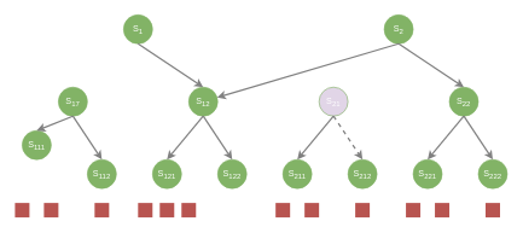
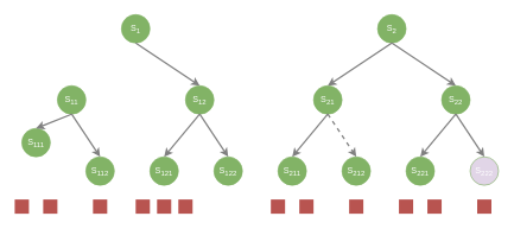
  <mxCell id="0" />
  <mxCell id="1" parent="0" />
  <mxCell id="2" value="S&lt;sub&gt;1&lt;/sub&gt;" style="ellipse;whiteSpace=wrap;html=1;aspect=fixed;fillColor=#82B366;strokeColor=#82b366;fontColor=#FFFFFF;fontStyle=0;fontSize=12;" vertex="1" parent="1"><mxGeometry x="170" y="20" width="40" height="40" as="geometry" /></mxCell>
- <mxCell id="3" value="S&lt;sub&gt;17&lt;/sub&gt;" style="ellipse;whiteSpace=wrap;html=1;aspect=fixed;fillColor=#82B366;strokeColor=#82b366;fontColor=#FFFFFF;fontStyle=0;fontSize=12;" vertex="1" parent="1"><mxGeometry x="80" y="120" width="40" height="40" as="geometry" /></mxCell>
+ <mxCell id="3" value="S&lt;sub&gt;11&lt;/sub&gt;" style="ellipse;whiteSpace=wrap;html=1;aspect=fixed;fillColor=#82B366;strokeColor=#82b366;fontColor=#FFFFFF;fontStyle=0;fontSize=12;" vertex="1" parent="1"><mxGeometry x="80" y="120" width="40" height="40" as="geometry" /></mxCell>
  <mxCell id="4" value="S&lt;sub&gt;12&lt;/sub&gt;" style="ellipse;whiteSpace=wrap;html=1;aspect=fixed;fillColor=#82B366;strokeColor=#82b366;fontColor=#FFFFFF;fontStyle=0;fontSize=12;" vertex="1" parent="1"><mxGeometry x="260" y="120" width="40" height="40" as="geometry" /></mxCell>
  <mxCell id="5" value="S&lt;sub&gt;111&lt;/sub&gt;" style="ellipse;whiteSpace=wrap;html=1;aspect=fixed;fillColor=#82B366;strokeColor=#82b366;fontColor=#FFFFFF;fontStyle=0;fontSize=12;" vertex="1" parent="1"><mxGeometry x="30" y="180" width="40" height="40" as="geometry" /></mxCell>
  <mxCell id="6" value="S&lt;sub&gt;112&lt;/sub&gt;" style="ellipse;whiteSpace=wrap;html=1;aspect=fixed;fillColor=#82B366;strokeColor=#82b366;fontColor=#FFFFFF;fontStyle=0;fontSize=12;" vertex="1" parent="1"><mxGeometry x="120" y="220" width="40" height="40" as="geometry" /></mxCell>
  <mxCell id="7" value="S&lt;sub&gt;121&lt;/sub&gt;" style="ellipse;whiteSpace=wrap;html=1;aspect=fixed;fillColor=#82B366;strokeColor=#82b366;fontColor=#FFFFFF;fontStyle=0;fontSize=12;" vertex="1" parent="1"><mxGeometry x="210" y="220" width="40" height="40" as="geometry" /></mxCell>
  <mxCell id="8" value="S&lt;sub&gt;122&lt;/sub&gt;" style="ellipse;whiteSpace=wrap;html=1;aspect=fixed;fillColor=#82B366;strokeColor=#82b366;fontColor=#FFFFFF;fontStyle=0;fontSize=12;" vertex="1" parent="1"><mxGeometry x="300" y="220" width="40" height="40" as="geometry" /></mxCell>
  <mxCell id="9" value="" style="rounded=0;whiteSpace=wrap;html=1;fillColor=#B85450;fontSize=12;strokeColor=none;" vertex="1" parent="1"><mxGeometry x="20" y="280" width="20" height="20" as="geometry" /></mxCell>
  <mxCell id="10" value="" style="rounded=0;whiteSpace=wrap;html=1;fillColor=#B85450;fontSize=12;strokeColor=none;" vertex="1" parent="1"><mxGeometry x="60" y="280" width="20" height="20" as="geometry" /></mxCell>
  <mxCell id="11" value="" style="rounded=0;whiteSpace=wrap;html=1;fillColor=#B85450;fontSize=12;strokeColor=none;" vertex="1" parent="1"><mxGeometry x="130" y="280" width="20" height="20" as="geometry" /></mxCell>
  <mxCell id="12" value="" style="rounded=0;whiteSpace=wrap;html=1;fillColor=#B85450;fontSize=12;strokeColor=none;" vertex="1" parent="1"><mxGeometry x="220" y="280" width="20" height="20" as="geometry" /></mxCell>
  <mxCell id="13" value="" style="rounded=0;whiteSpace=wrap;html=1;fillColor=#B85450;fontSize=12;strokeColor=none;" vertex="1" parent="1"><mxGeometry x="190" y="280" width="20" height="20" as="geometry" /></mxCell>
  <mxCell id="14" value="" style="rounded=0;whiteSpace=wrap;html=1;fillColor=#B85450;fontSize=12;strokeColor=none;" vertex="1" parent="1"><mxGeometry x="250" y="280" width="20" height="20" as="geometry" /></mxCell>
  <mxCell id="15" value="S&lt;sub&gt;2&lt;/sub&gt;" style="ellipse;whiteSpace=wrap;html=1;aspect=fixed;fillColor=#82B366;strokeColor=#82b366;fontColor=#FFFFFF;fontStyle=0;fontSize=12;" vertex="1" parent="1"><mxGeometry x="530" y="20" width="40" height="40" as="geometry" /></mxCell>
- <mxCell id="16" value="S&lt;sub&gt;21&lt;/sub&gt;" style="ellipse;whiteSpace=wrap;html=1;aspect=fixed;fillColor=#e1d5e7;strokeColor=#82b366;fontColor=#FFFFFF;fontStyle=0;fontSize=12;" vertex="1" parent="1"><mxGeometry x="440" y="120" width="40" height="40" as="geometry" /></mxCell>
+ <mxCell id="16" value="S&lt;sub&gt;21&lt;/sub&gt;" style="ellipse;whiteSpace=wrap;html=1;aspect=fixed;fillColor=#82B366;strokeColor=#82b366;fontColor=#FFFFFF;fontStyle=0;fontSize=12;" vertex="1" parent="1"><mxGeometry x="440" y="120" width="40" height="40" as="geometry" /></mxCell>
  <mxCell id="17" value="S&lt;sub&gt;22&lt;/sub&gt;" style="ellipse;whiteSpace=wrap;html=1;aspect=fixed;fillColor=#82B366;strokeColor=#82b366;fontColor=#FFFFFF;fontStyle=0;fontSize=12;" vertex="1" parent="1"><mxGeometry x="620" y="120" width="40" height="40" as="geometry" /></mxCell>
  <mxCell id="18" value="S&lt;sub&gt;211&lt;/sub&gt;" style="ellipse;whiteSpace=wrap;html=1;aspect=fixed;fillColor=#82B366;strokeColor=#82b366;fontColor=#FFFFFF;fontStyle=0;fontSize=12;" vertex="1" parent="1"><mxGeometry x="390" y="220" width="40" height="40" as="geometry" /></mxCell>
  <mxCell id="19" value="S&lt;sub&gt;212&lt;/sub&gt;" style="ellipse;whiteSpace=wrap;html=1;aspect=fixed;fillColor=#82B366;strokeColor=#82b366;fontColor=#FFFFFF;fontStyle=0;fontSize=12;" vertex="1" parent="1"><mxGeometry x="480" y="220" width="40" height="40" as="geometry" /></mxCell>
  <mxCell id="20" value="S&lt;sub&gt;221&lt;/sub&gt;" style="ellipse;whiteSpace=wrap;html=1;aspect=fixed;fillColor=#82B366;strokeColor=#82b366;fontColor=#FFFFFF;fontStyle=0;fontSize=12;" vertex="1" parent="1"><mxGeometry x="570" y="220" width="40" height="40" as="geometry" /></mxCell>
- <mxCell id="21" value="S&lt;sub&gt;222&lt;/sub&gt;" style="ellipse;whiteSpace=wrap;html=1;aspect=fixed;fillColor=#82B366;strokeColor=#82b366;fontColor=#FFFFFF;fontStyle=0;fontSize=12;" vertex="1" parent="1"><mxGeometry x="660" y="220" width="40" height="40" as="geometry" /></mxCell>
+ <mxCell id="21" value="S&lt;sub&gt;222&lt;/sub&gt;" style="ellipse;whiteSpace=wrap;html=1;aspect=fixed;fillColor=#e1d5e7;strokeColor=#82b366;fontColor=#FFFFFF;fontStyle=0;fontSize=12;" vertex="1" parent="1"><mxGeometry x="660" y="220" width="40" height="40" as="geometry" /></mxCell>
  <mxCell id="22" value="" style="rounded=0;whiteSpace=wrap;html=1;fillColor=#B85450;fontSize=12;strokeColor=none;" vertex="1" parent="1"><mxGeometry x="380" y="280" width="20" height="20" as="geometry" /></mxCell>
  <mxCell id="23" value="" style="rounded=0;whiteSpace=wrap;html=1;fillColor=#B85450;fontSize=12;strokeColor=none;" vertex="1" parent="1"><mxGeometry x="420" y="280" width="20" height="20" as="geometry" /></mxCell>
  <mxCell id="24" value="" style="rounded=0;whiteSpace=wrap;html=1;fillColor=#B85450;fontSize=12;strokeColor=none;" vertex="1" parent="1"><mxGeometry x="490" y="280" width="20" height="20" as="geometry" /></mxCell>
  <mxCell id="25" value="" style="rounded=0;whiteSpace=wrap;html=1;fillColor=#B85450;fontSize=12;strokeColor=none;" vertex="1" parent="1"><mxGeometry x="670" y="280" width="20" height="20" as="geometry" /></mxCell>
  <mxCell id="26" value="" style="rounded=0;whiteSpace=wrap;html=1;fillColor=#B85450;fontSize=12;strokeColor=none;" vertex="1" parent="1"><mxGeometry x="560" y="280" width="20" height="20" as="geometry" /></mxCell>
  <mxCell id="27" value="" style="rounded=0;whiteSpace=wrap;html=1;fillColor=#B85450;fontSize=12;strokeColor=none;" vertex="1" parent="1"><mxGeometry x="600" y="280" width="20" height="20" as="geometry" /></mxCell>
  <mxCell id="28" style="rounded=0;orthogonalLoop=1;jettySize=auto;html=1;exitX=0.5;exitY=1;exitDx=0;exitDy=0;fontSize=12;fontColor=#FFFFFF;entryX=0.5;entryY=0;entryDx=0;entryDy=0;strokeWidth=2;strokeColor=#808080;" edge="1" parent="1" source="2" target="4"><mxGeometry relative="1" as="geometry"><mxPoint x="200" y="100" as="sourcePoint" /><mxPoint x="110" y="130" as="targetPoint" /></mxGeometry></mxCell>
  <mxCell id="29" style="rounded=0;orthogonalLoop=1;jettySize=auto;html=1;exitX=0.5;exitY=1;exitDx=0;exitDy=0;fontSize=12;fontColor=#FFFFFF;entryX=0.5;entryY=0;entryDx=0;entryDy=0;strokeWidth=2;strokeColor=#808080;" edge="1" parent="1" source="3" target="5"><mxGeometry relative="1" as="geometry"><mxPoint x="210" y="110" as="sourcePoint" /><mxPoint x="120" y="140" as="targetPoint" /></mxGeometry></mxCell>
  <mxCell id="30" style="rounded=0;orthogonalLoop=1;jettySize=auto;html=1;exitX=0.5;exitY=1;exitDx=0;exitDy=0;fontSize=12;fontColor=#FFFFFF;entryX=0.5;entryY=0;entryDx=0;entryDy=0;strokeWidth=2;strokeColor=#808080;" edge="1" parent="1" source="3" target="6"><mxGeometry relative="1" as="geometry"><mxPoint x="220" y="120" as="sourcePoint" /><mxPoint x="130" y="150" as="targetPoint" /></mxGeometry></mxCell>
  <mxCell id="31" style="rounded=0;orthogonalLoop=1;jettySize=auto;html=1;exitX=0.5;exitY=1;exitDx=0;exitDy=0;fontSize=12;fontColor=#FFFFFF;entryX=0.5;entryY=0;entryDx=0;entryDy=0;strokeWidth=2;strokeColor=#808080;" edge="1" parent="1" source="4" target="7"><mxGeometry relative="1" as="geometry"><mxPoint x="230" y="130" as="sourcePoint" /><mxPoint x="140" y="160" as="targetPoint" /></mxGeometry></mxCell>
  <mxCell id="32" style="rounded=0;orthogonalLoop=1;jettySize=auto;html=1;exitX=0.5;exitY=1;exitDx=0;exitDy=0;fontSize=12;fontColor=#FFFFFF;entryX=0.5;entryY=0;entryDx=0;entryDy=0;strokeWidth=2;strokeColor=#808080;" edge="1" parent="1" source="4" target="8"><mxGeometry relative="1" as="geometry"><mxPoint x="240" y="140" as="sourcePoint" /><mxPoint x="150" y="170" as="targetPoint" /></mxGeometry></mxCell>
- <mxCell id="33" style="rounded=0;orthogonalLoop=1;jettySize=auto;html=1;exitX=0.5;exitY=1;exitDx=0;exitDy=0;fontSize=12;fontColor=#FFFFFF;strokeWidth=2;strokeColor=#808080;" edge="1" parent="1" source="15" target="4"><mxGeometry relative="1" as="geometry"><mxPoint x="250" y="150" as="sourcePoint" /><mxPoint x="160" y="180" as="targetPoint" /></mxGeometry></mxCell>
+ <mxCell id="33" style="rounded=0;orthogonalLoop=1;jettySize=auto;html=1;exitX=0.5;exitY=1;exitDx=0;exitDy=0;fontSize=12;fontColor=#FFFFFF;entryX=0.5;entryY=0;entryDx=0;entryDy=0;strokeWidth=2;strokeColor=#808080;" edge="1" parent="1" source="15" target="16"><mxGeometry relative="1" as="geometry"><mxPoint x="250" y="150" as="sourcePoint" /><mxPoint x="160" y="180" as="targetPoint" /></mxGeometry></mxCell>
  <mxCell id="34" style="rounded=0;orthogonalLoop=1;jettySize=auto;html=1;exitX=0.5;exitY=1;exitDx=0;exitDy=0;fontSize=12;fontColor=#FFFFFF;entryX=0.5;entryY=0;entryDx=0;entryDy=0;strokeWidth=2;strokeColor=#808080;" edge="1" parent="1" source="15" target="17"><mxGeometry relative="1" as="geometry"><mxPoint x="260" y="160" as="sourcePoint" /><mxPoint x="170" y="190" as="targetPoint" /></mxGeometry></mxCell>
  <mxCell id="35" style="rounded=0;orthogonalLoop=1;jettySize=auto;html=1;exitX=0.5;exitY=1;exitDx=0;exitDy=0;fontSize=12;fontColor=#FFFFFF;entryX=0.5;entryY=0;entryDx=0;entryDy=0;strokeWidth=2;strokeColor=#808080;" edge="1" parent="1" source="16" target="18"><mxGeometry relative="1" as="geometry"><mxPoint x="270" y="170" as="sourcePoint" /><mxPoint x="180" y="200" as="targetPoint" /></mxGeometry></mxCell>
  <mxCell id="36" style="rounded=0;orthogonalLoop=1;jettySize=auto;html=1;exitX=0.5;exitY=1;exitDx=0;exitDy=0;fontSize=12;fontColor=#FFFFFF;entryX=0.5;entryY=0;entryDx=0;entryDy=0;strokeWidth=2;strokeColor=#808080;dashed=1;" edge="1" parent="1" source="16" target="19"><mxGeometry relative="1" as="geometry"><mxPoint x="280" y="180" as="sourcePoint" /><mxPoint x="190" y="210" as="targetPoint" /></mxGeometry></mxCell>
  <mxCell id="37" style="rounded=0;orthogonalLoop=1;jettySize=auto;html=1;exitX=0.5;exitY=1;exitDx=0;exitDy=0;fontSize=12;fontColor=#FFFFFF;entryX=0.5;entryY=0;entryDx=0;entryDy=0;strokeWidth=2;strokeColor=#808080;" edge="1" parent="1" source="17" target="20"><mxGeometry relative="1" as="geometry"><mxPoint x="290" y="190" as="sourcePoint" /><mxPoint x="200" y="220" as="targetPoint" /></mxGeometry></mxCell>
  <mxCell id="38" style="rounded=0;orthogonalLoop=1;jettySize=auto;html=1;exitX=0.5;exitY=1;exitDx=0;exitDy=0;fontSize=12;fontColor=#FFFFFF;entryX=0.5;entryY=0;entryDx=0;entryDy=0;strokeWidth=2;strokeColor=#808080;" edge="1" parent="1" source="17" target="21"><mxGeometry relative="1" as="geometry"><mxPoint x="300" y="200" as="sourcePoint" /><mxPoint x="210" y="230" as="targetPoint" /></mxGeometry></mxCell>
